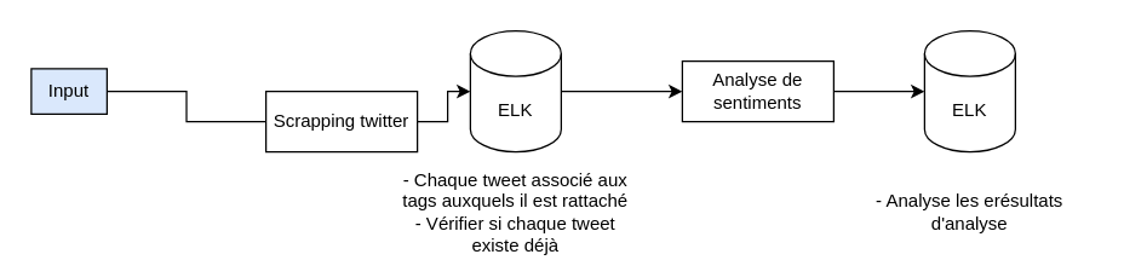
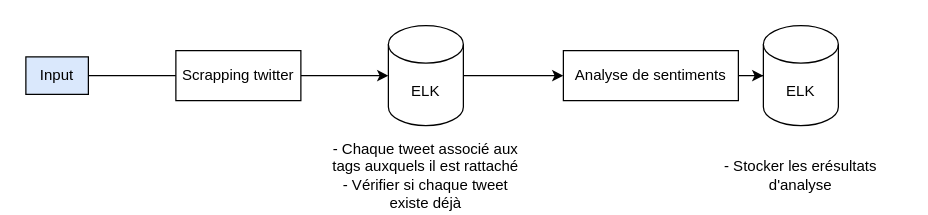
  <mxCell id="0" />
  <mxCell id="1" parent="0" />
  <mxCell id="2" style="edgeStyle=orthogonalEdgeStyle;rounded=0;orthogonalLoop=1;jettySize=auto;html=1;exitX=1;exitY=0.5;exitDx=0;exitDy=0;exitPerimeter=0;entryX=0;entryY=0.5;entryDx=0;entryDy=0;" edge="1" parent="1" source="3" target="10"><mxGeometry relative="1" as="geometry" /></mxCell>
  <mxCell id="3" value="ELK" style="shape=cylinder3;whiteSpace=wrap;html=1;boundedLbl=1;backgroundOutline=1;size=15;" vertex="1" parent="1"><mxGeometry x="310" y="20" width="60" height="80" as="geometry" /></mxCell>
  <mxCell id="4" value="- Chaque tweet associé aux tags auxquels il est rattaché&lt;br&gt;- Vérifier si chaque tweet existe déjà" style="text;html=1;strokeColor=none;fillColor=none;align=center;verticalAlign=middle;whiteSpace=wrap;rounded=0;" vertex="1" parent="1"><mxGeometry x="260" y="130" width="160" height="20" as="geometry" /></mxCell>
  <mxCell id="5" style="edgeStyle=orthogonalEdgeStyle;rounded=0;orthogonalLoop=1;jettySize=auto;html=1;exitX=1;exitY=0.5;exitDx=0;exitDy=0;entryX=0;entryY=0.5;entryDx=0;entryDy=0;endArrow=none;" edge="1" parent="1" source="6" target="8"><mxGeometry relative="1" as="geometry" /></mxCell>
  <mxCell id="6" value="Input" style="rounded=0;whiteSpace=wrap;html=1;fillColor=#dae8fc;" vertex="1" parent="1"><mxGeometry x="20" y="45" width="50" height="30" as="geometry" /></mxCell>
  <mxCell id="7" style="edgeStyle=orthogonalEdgeStyle;rounded=0;orthogonalLoop=1;jettySize=auto;html=1;" edge="1" parent="1" source="8" target="3"><mxGeometry relative="1" as="geometry" /></mxCell>
- <mxCell id="8" value="Scrapping twitter" style="rounded=0;whiteSpace=wrap;html=1;" vertex="1" parent="1"><mxGeometry x="175" y="60" width="100" height="40" as="geometry" /></mxCell>
+ <mxCell id="8" value="Scrapping twitter" style="rounded=0;whiteSpace=wrap;html=1;" vertex="1" parent="1"><mxGeometry x="140" y="40" width="100" height="40" as="geometry" /></mxCell>
  <mxCell id="9" style="edgeStyle=orthogonalEdgeStyle;rounded=0;orthogonalLoop=1;jettySize=auto;html=1;" edge="1" parent="1" source="10" target="11"><mxGeometry relative="1" as="geometry" /></mxCell>
- <mxCell id="10" value="Analyse de sentiments" style="rounded=0;whiteSpace=wrap;html=1;" vertex="1" parent="1"><mxGeometry x="450" y="40" width="100" height="40" as="geometry" /></mxCell>
+ <mxCell id="10" value="Analyse de sentiments" style="rounded=0;whiteSpace=wrap;html=1;" vertex="1" parent="1"><mxGeometry x="450" y="40" width="140" height="40" as="geometry" /></mxCell>
  <mxCell id="11" value="ELK" style="shape=cylinder3;whiteSpace=wrap;html=1;boundedLbl=1;backgroundOutline=1;size=15;" vertex="1" parent="1"><mxGeometry x="610" y="20" width="60" height="80" as="geometry" /></mxCell>
- <mxCell id="12" value="- Analyse les erésultats d'analyse" style="text;html=1;strokeColor=none;fillColor=none;align=center;verticalAlign=middle;whiteSpace=wrap;rounded=0;" vertex="1" parent="1"><mxGeometry x="560" y="130" width="160" height="20" as="geometry" /></mxCell>
+ <mxCell id="12" value="- Stocker les erésultats d'analyse" style="text;html=1;strokeColor=none;fillColor=none;align=center;verticalAlign=middle;whiteSpace=wrap;rounded=0;" vertex="1" parent="1"><mxGeometry x="560" y="130" width="160" height="20" as="geometry" /></mxCell>
